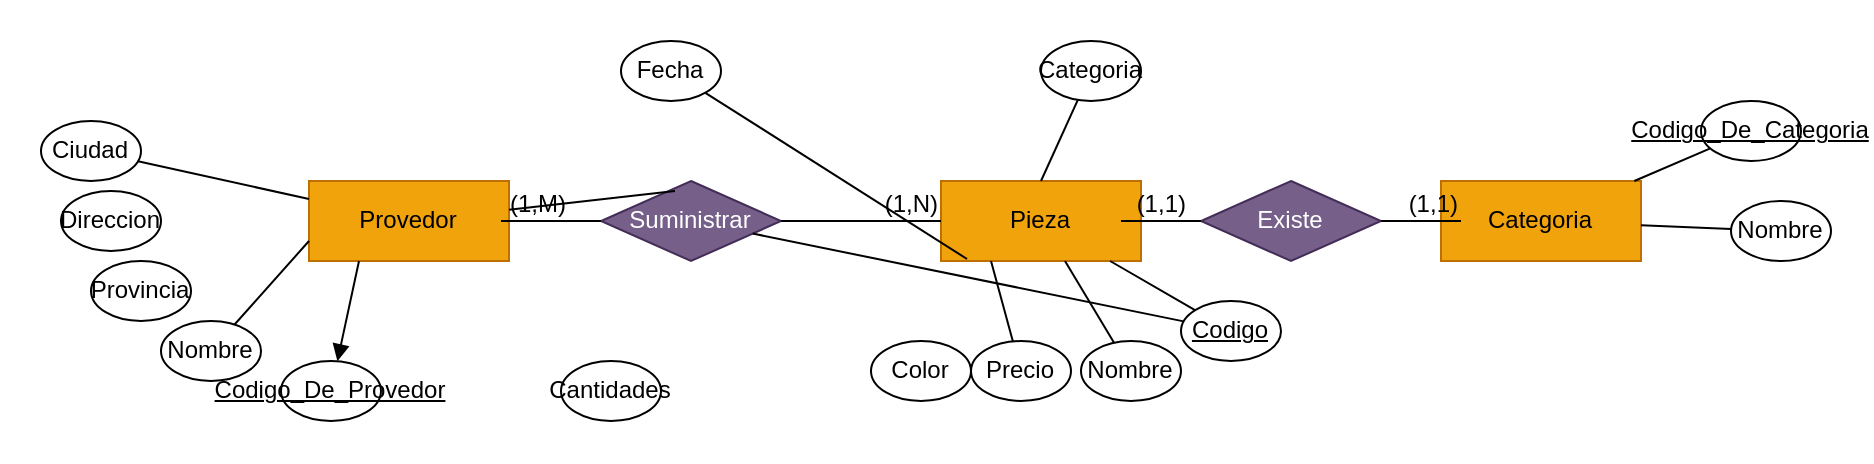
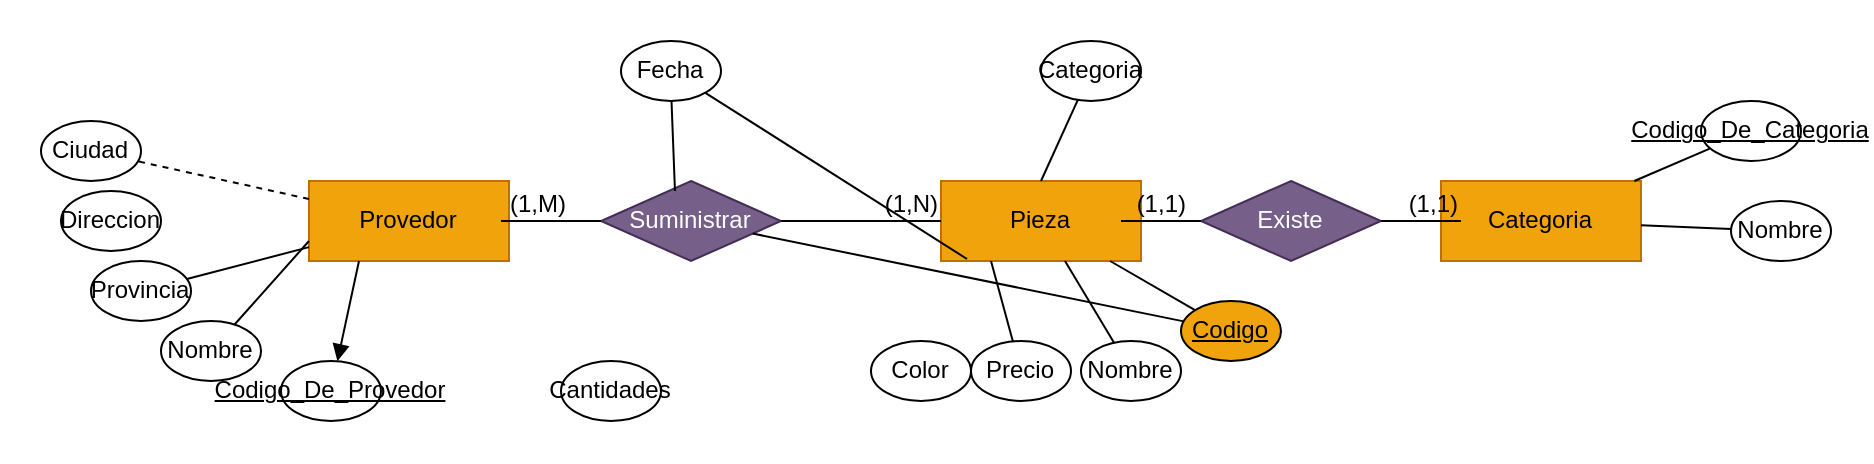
  <mxCell id="0" />
  <mxCell id="1" parent="0" />
  <mxCell id="2" value="Provedor" style="whiteSpace=wrap;html=1;align=center;fillColor=#f0a30a;strokeColor=#BD7000;fontColor=#000000;" vertex="1" parent="1"><mxGeometry x="154" y="90" width="100" height="40" as="geometry" /></mxCell>
  <mxCell id="3" value="Pieza" style="whiteSpace=wrap;html=1;align=center;fillColor=#f0a30a;strokeColor=#BD7000;fontColor=#000000;" vertex="1" parent="1"><mxGeometry x="470" y="90" width="100" height="40" as="geometry" /></mxCell>
  <mxCell id="4" value="Suministrar" style="shape=rhombus;perimeter=rhombusPerimeter;whiteSpace=wrap;html=1;align=center;fillColor=#76608a;fontColor=#ffffff;strokeColor=#432D57;" vertex="1" parent="1"><mxGeometry x="300" y="90" width="90" height="40" as="geometry" /></mxCell>
  <mxCell id="5" value="" style="endArrow=none;html=1;rounded=0;exitX=0;exitY=0.5;exitDx=0;exitDy=0;" edge="1" source="4" parent="1"><mxGeometry relative="1" as="geometry"><mxPoint x="267" y="80" as="sourcePoint" /><mxPoint x="250" y="110" as="targetPoint" /></mxGeometry></mxCell>
  <mxCell id="6" value="(1,M)" style="resizable=0;html=1;whiteSpace=wrap;align=right;verticalAlign=bottom;" connectable="0" vertex="1" parent="5"><mxGeometry x="1" relative="1" as="geometry"><mxPoint x="34" as="offset" /></mxGeometry></mxCell>
  <mxCell id="7" value="" style="endArrow=none;html=1;rounded=0;exitX=1;exitY=0.5;exitDx=0;exitDy=0;entryX=0;entryY=0.5;entryDx=0;entryDy=0;" edge="1" source="4" parent="1" target="3"><mxGeometry relative="1" as="geometry"><mxPoint x="267" y="80" as="sourcePoint" /><mxPoint x="440" y="110" as="targetPoint" /></mxGeometry></mxCell>
  <mxCell id="8" value="(1,N)" style="resizable=0;html=1;whiteSpace=wrap;align=right;verticalAlign=bottom;" connectable="0" vertex="1" parent="7"><mxGeometry x="1" relative="1" as="geometry"><mxPoint as="offset" /></mxGeometry></mxCell>
- <mxCell id="9" value="" style="endArrow=none;html=1;rounded=0;exitX=0.411;exitY=0.125;exitDx=0;exitDy=0;exitPerimeter=0;" edge="1" target="2" parent="1" source="4"><mxGeometry relative="1" as="geometry"><mxPoint x="310" y="35" as="sourcePoint" /><mxPoint x="370" y="35" as="targetPoint" /></mxGeometry></mxCell>
+ <mxCell id="9" value="" style="endArrow=none;html=1;rounded=0;exitX=0.411;exitY=0.125;exitDx=0;exitDy=0;exitPerimeter=0;" edge="1" target="10" parent="1" source="4"><mxGeometry relative="1" as="geometry"><mxPoint x="310" y="35" as="sourcePoint" /><mxPoint x="370" y="35" as="targetPoint" /></mxGeometry></mxCell>
  <mxCell id="10" value="Fecha" style="ellipse;whiteSpace=wrap;html=1;align=center;" vertex="1" parent="1"><mxGeometry x="310" y="20" width="50" height="30" as="geometry" /></mxCell>
  <mxCell id="11" value="" style="endArrow=none;html=1;rounded=0;" edge="1" target="20" parent="1" source="4"><mxGeometry relative="1" as="geometry"><mxPoint x="320" y="195" as="sourcePoint" /><mxPoint x="380" y="195" as="targetPoint" /></mxGeometry></mxCell>
  <mxCell id="12" value="Cantidades" style="ellipse;whiteSpace=wrap;html=1;align=center;" vertex="1" parent="1"><mxGeometry x="280" y="180" width="50" height="30" as="geometry" /></mxCell>
  <mxCell id="13" value="Categoria" style="whiteSpace=wrap;html=1;align=center;fillColor=#f0a30a;strokeColor=#BD7000;fontColor=#000000;" vertex="1" parent="1"><mxGeometry x="720" y="90" width="100" height="40" as="geometry" /></mxCell>
  <mxCell id="14" value="Existe" style="shape=rhombus;perimeter=rhombusPerimeter;whiteSpace=wrap;html=1;align=center;fillColor=#76608a;fontColor=#ffffff;strokeColor=#432D57;" vertex="1" parent="1"><mxGeometry x="600" y="90" width="90" height="40" as="geometry" /></mxCell>
  <mxCell id="15" value="" style="endArrow=none;html=1;rounded=0;exitX=0;exitY=0.5;exitDx=0;exitDy=0;" edge="1" source="14" parent="1"><mxGeometry relative="1" as="geometry"><mxPoint x="557" y="80" as="sourcePoint" /><mxPoint x="560" y="110" as="targetPoint" /></mxGeometry></mxCell>
  <mxCell id="16" value="(1,1)" style="resizable=0;html=1;whiteSpace=wrap;align=right;verticalAlign=bottom;" connectable="0" vertex="1" parent="15"><mxGeometry x="1" relative="1" as="geometry"><mxPoint x="34" as="offset" /></mxGeometry></mxCell>
  <mxCell id="17" value="" style="endArrow=none;html=1;rounded=0;exitX=1;exitY=0.5;exitDx=0;exitDy=0;" edge="1" source="14" parent="1"><mxGeometry relative="1" as="geometry"><mxPoint x="557" y="80" as="sourcePoint" /><mxPoint x="730" y="110" as="targetPoint" /></mxGeometry></mxCell>
  <mxCell id="18" value="(1,1)" style="resizable=0;html=1;whiteSpace=wrap;align=right;verticalAlign=bottom;" connectable="0" vertex="1" parent="17"><mxGeometry x="1" relative="1" as="geometry"><mxPoint as="offset" /></mxGeometry></mxCell>
  <mxCell id="19" value="" style="endArrow=none;html=1;rounded=0;" edge="1" target="20" parent="1" source="3"><mxGeometry relative="1" as="geometry"><mxPoint x="490" y="195" as="sourcePoint" /><mxPoint x="550" y="195" as="targetPoint" /></mxGeometry></mxCell>
- <mxCell id="20" value="&lt;u&gt;Codigo&lt;/u&gt;" style="ellipse;whiteSpace=wrap;html=1;align=center;" vertex="1" parent="1"><mxGeometry x="590" y="150" width="50" height="30" as="geometry" /></mxCell>
+ <mxCell id="20" value="&lt;u&gt;Codigo&lt;/u&gt;" style="ellipse;whiteSpace=wrap;html=1;align=center;fillColor=#f0a30a;" vertex="1" parent="1"><mxGeometry x="590" y="150" width="50" height="30" as="geometry" /></mxCell>
  <mxCell id="21" value="" style="endArrow=none;html=1;rounded=0;" edge="1" target="22" parent="1" source="3"><mxGeometry relative="1" as="geometry"><mxPoint x="450" y="185" as="sourcePoint" /><mxPoint x="510" y="185" as="targetPoint" /></mxGeometry></mxCell>
  <mxCell id="22" value="Nombre" style="ellipse;whiteSpace=wrap;html=1;align=center;" vertex="1" parent="1"><mxGeometry x="540" y="170" width="50" height="30" as="geometry" /></mxCell>
  <mxCell id="23" value="" style="endArrow=none;html=1;rounded=0;exitX=0.25;exitY=1;exitDx=0;exitDy=0;" edge="1" target="24" parent="1" source="3"><mxGeometry relative="1" as="geometry"><mxPoint x="450" y="185" as="sourcePoint" /><mxPoint x="510" y="185" as="targetPoint" /></mxGeometry></mxCell>
  <mxCell id="24" value="Precio" style="ellipse;whiteSpace=wrap;html=1;align=center;" vertex="1" parent="1"><mxGeometry x="485" y="170" width="50" height="30" as="geometry" /></mxCell>
  <mxCell id="25" value="" style="endArrow=none;html=1;rounded=0;exitX=0.13;exitY=0.975;exitDx=0;exitDy=0;exitPerimeter=0;" edge="1" parent="1" target="10" source="3"><mxGeometry relative="1" as="geometry"><mxPoint x="450" y="180" as="sourcePoint" /><mxPoint x="465" y="235" as="targetPoint" /></mxGeometry></mxCell>
  <mxCell id="26" value="Color" style="ellipse;whiteSpace=wrap;html=1;align=center;" vertex="1" parent="1"><mxGeometry x="435" y="170" width="50" height="30" as="geometry" /></mxCell>
  <mxCell id="27" value="" style="endArrow=none;html=1;rounded=0;exitX=0.5;exitY=0;exitDx=0;exitDy=0;" edge="1" target="28" parent="1" source="3"><mxGeometry relative="1" as="geometry"><mxPoint x="485" y="35" as="sourcePoint" /><mxPoint x="545" y="35" as="targetPoint" /></mxGeometry></mxCell>
  <mxCell id="28" value="Categoria" style="ellipse;whiteSpace=wrap;html=1;align=center;" vertex="1" parent="1"><mxGeometry x="520" y="20" width="50" height="30" as="geometry" /></mxCell>
  <mxCell id="29" value="" style="endArrow=none;html=1;rounded=0;" edge="1" target="30" parent="1" source="13"><mxGeometry relative="1" as="geometry"><mxPoint x="830" y="115" as="sourcePoint" /><mxPoint x="890" y="115" as="targetPoint" /></mxGeometry></mxCell>
  <mxCell id="30" value="Nombre" style="ellipse;whiteSpace=wrap;html=1;align=center;" vertex="1" parent="1"><mxGeometry x="865" y="100" width="50" height="30" as="geometry" /></mxCell>
  <mxCell id="31" value="" style="endArrow=none;html=1;rounded=0;" edge="1" target="32" parent="1" source="13"><mxGeometry relative="1" as="geometry"><mxPoint x="848" y="75" as="sourcePoint" /><mxPoint x="908" y="75" as="targetPoint" /></mxGeometry></mxCell>
  <mxCell id="32" value="&lt;u&gt;Codigo_De_Categoria&lt;/u&gt;" style="ellipse;whiteSpace=wrap;html=1;align=center;" vertex="1" parent="1"><mxGeometry x="850" y="50" width="50" height="30" as="geometry" /></mxCell>
  <mxCell id="33" value="" style="endArrow=block;html=1;rounded=0;exitX=0.25;exitY=1;exitDx=0;exitDy=0;" edge="1" target="34" parent="1" source="2"><mxGeometry relative="1" as="geometry"><mxPoint x="70" y="195" as="sourcePoint" /><mxPoint x="130" y="195" as="targetPoint" /></mxGeometry></mxCell>
  <mxCell id="34" value="&lt;u&gt;Codigo_De_Provedor&lt;/u&gt;" style="ellipse;whiteSpace=wrap;html=1;align=center;" vertex="1" parent="1"><mxGeometry x="140" y="180" width="50" height="30" as="geometry" /></mxCell>
  <mxCell id="35" value="" style="endArrow=none;html=1;rounded=0;exitX=0;exitY=0.75;exitDx=0;exitDy=0;" edge="1" target="36" parent="1" source="2"><mxGeometry relative="1" as="geometry"><mxPoint x="10" y="145" as="sourcePoint" /><mxPoint x="70" y="145" as="targetPoint" /></mxGeometry></mxCell>
  <mxCell id="36" value="Nombre" style="ellipse;whiteSpace=wrap;html=1;align=center;" vertex="1" parent="1"><mxGeometry x="80" y="160" width="50" height="30" as="geometry" /></mxCell>
+ <mxCell id="37" value="" style="endArrow=none;html=1;rounded=0;" edge="1" target="38" parent="1" source="2"><mxGeometry relative="1" as="geometry"><mxPoint x="10" y="135" as="sourcePoint" /><mxPoint x="70" y="135" as="targetPoint" /></mxGeometry></mxCell>
  <mxCell id="38" value="Provincia" style="ellipse;whiteSpace=wrap;html=1;align=center;" vertex="1" parent="1"><mxGeometry x="45" y="130" width="50" height="30" as="geometry" /></mxCell>
  <mxCell id="39" value="Direccion" style="ellipse;whiteSpace=wrap;html=1;align=center;" vertex="1" parent="1"><mxGeometry x="30" y="95" width="50" height="30" as="geometry" /></mxCell>
- <mxCell id="40" value="" style="endArrow=none;html=1;rounded=0;" edge="1" target="41" parent="1" source="2"><mxGeometry relative="1" as="geometry"><mxPoint x="-5" y="65" as="sourcePoint" /><mxPoint x="55" y="65" as="targetPoint" /></mxGeometry></mxCell>
+ <mxCell id="40" value="" style="endArrow=none;html=1;rounded=0;dashed=1;" edge="1" target="41" parent="1" source="2"><mxGeometry relative="1" as="geometry"><mxPoint x="-5" y="65" as="sourcePoint" /><mxPoint x="55" y="65" as="targetPoint" /></mxGeometry></mxCell>
  <mxCell id="41" value="Ciudad" style="ellipse;whiteSpace=wrap;html=1;align=center;" vertex="1" parent="1"><mxGeometry x="20" y="60" width="50" height="30" as="geometry" /></mxCell>
